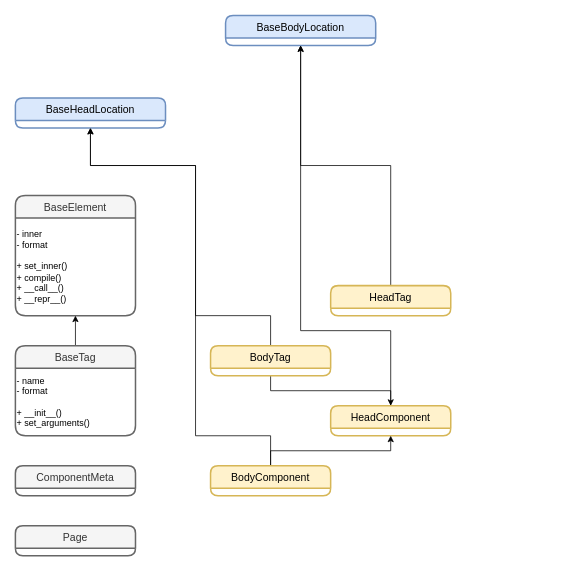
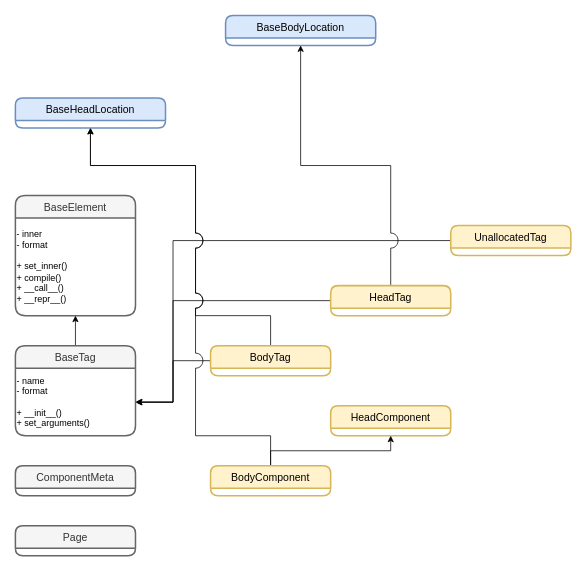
  <mxCell id="0" />
  <mxCell id="1" parent="0" />
  <mxCell id="2" value="BaseHeadLocation" style="swimlane;childLayout=stackLayout;horizontal=1;startSize=30;horizontalStack=0;rounded=1;fontSize=14;fontStyle=0;strokeWidth=2;resizeParent=0;resizeLast=1;shadow=0;dashed=0;align=center;fillColor=#dae8fc;strokeColor=#6c8ebf;" vertex="1" parent="1"><mxGeometry x="20" y="130" width="200" height="40" as="geometry" /></mxCell>
  <mxCell id="3" value="BaseBodyLocation" style="swimlane;childLayout=stackLayout;horizontal=1;startSize=30;horizontalStack=0;rounded=1;fontSize=14;fontStyle=0;strokeWidth=2;resizeParent=0;resizeLast=1;shadow=0;dashed=0;align=center;fillColor=#dae8fc;strokeColor=#6c8ebf;" vertex="1" parent="1"><mxGeometry x="300" y="20" width="200" height="40" as="geometry" /></mxCell>
  <mxCell id="4" value="ComponentMeta" style="swimlane;childLayout=stackLayout;horizontal=1;startSize=30;horizontalStack=0;rounded=1;fontSize=14;fontStyle=0;strokeWidth=2;resizeParent=0;resizeLast=1;shadow=0;dashed=0;align=center;fillColor=#f5f5f5;strokeColor=#666666;fontColor=#333333;" vertex="1" parent="1"><mxGeometry x="20" y="620" width="160" height="40" as="geometry" /></mxCell>
  <mxCell id="5" value="Page" style="swimlane;childLayout=stackLayout;horizontal=1;startSize=30;horizontalStack=0;rounded=1;fontSize=14;fontStyle=0;strokeWidth=2;resizeParent=0;resizeLast=1;shadow=0;dashed=0;align=center;fillColor=#f5f5f5;strokeColor=#666666;fontColor=#333333;" vertex="1" parent="1"><mxGeometry x="20" y="700" width="160" height="40" as="geometry" /></mxCell>
+ <mxCell id="6" style="edgeStyle=orthogonalEdgeStyle;rounded=0;jumpStyle=arc;jumpSize=20;orthogonalLoop=1;jettySize=auto;html=1;entryX=1.002;entryY=0.506;entryDx=0;entryDy=0;entryPerimeter=0;" edge="1" parent="1" source="7" target="23"><mxGeometry relative="1" as="geometry"><Array as="points"><mxPoint x="230" y="320" /><mxPoint x="230" y="536" /></Array></mxGeometry></mxCell>
+ <mxCell id="7" value="UnallocatedTag" style="swimlane;childLayout=stackLayout;horizontal=1;startSize=30;horizontalStack=0;rounded=1;fontSize=14;fontStyle=0;strokeWidth=2;resizeParent=0;resizeLast=1;shadow=0;dashed=0;align=center;fillColor=#fff2cc;strokeColor=#d6b656;" vertex="1" parent="1"><mxGeometry x="600" y="300" width="160" height="40" as="geometry" /></mxCell>
  <mxCell id="8" style="edgeStyle=orthogonalEdgeStyle;rounded=0;jumpStyle=arc;jumpSize=20;orthogonalLoop=1;jettySize=auto;html=1;entryX=0.5;entryY=1;entryDx=0;entryDy=0;" edge="1" parent="1" source="10" target="3"><mxGeometry relative="1" as="geometry"><Array as="points"><mxPoint x="520" y="220" /><mxPoint x="400" y="220" /></Array></mxGeometry></mxCell>
+ <mxCell id="9" style="edgeStyle=orthogonalEdgeStyle;rounded=0;jumpStyle=arc;jumpSize=20;orthogonalLoop=1;jettySize=auto;html=1;entryX=1.005;entryY=0.502;entryDx=0;entryDy=0;entryPerimeter=0;" edge="1" parent="1" source="10" target="23"><mxGeometry relative="1" as="geometry"><Array as="points"><mxPoint x="230" y="400" /><mxPoint x="230" y="535" /></Array></mxGeometry></mxCell>
  <mxCell id="10" value="HeadTag" style="swimlane;childLayout=stackLayout;horizontal=1;startSize=30;horizontalStack=0;rounded=1;fontSize=14;fontStyle=0;strokeWidth=2;resizeParent=0;resizeLast=1;shadow=0;dashed=0;align=center;fillColor=#fff2cc;strokeColor=#d6b656;" vertex="1" parent="1"><mxGeometry x="440" y="380" width="160" height="40" as="geometry" /></mxCell>
  <mxCell id="11" style="edgeStyle=orthogonalEdgeStyle;rounded=0;jumpStyle=arc;jumpSize=20;orthogonalLoop=1;jettySize=auto;html=1;entryX=0.5;entryY=1;entryDx=0;entryDy=0;" edge="1" parent="1" source="13" target="2"><mxGeometry relative="1" as="geometry"><Array as="points"><mxPoint x="360" y="420" /><mxPoint x="260" y="420" /><mxPoint x="260" y="220" /><mxPoint x="120" y="220" /></Array></mxGeometry></mxCell>
- <mxCell id="12" style="edgeStyle=orthogonalEdgeStyle;rounded=0;jumpStyle=arc;jumpSize=20;orthogonalLoop=1;jettySize=auto;html=1;" edge="1" parent="1" source="13" target="15"><mxGeometry relative="1" as="geometry" /></mxCell>
+ <mxCell id="12" style="edgeStyle=orthogonalEdgeStyle;rounded=0;jumpStyle=arc;jumpSize=20;orthogonalLoop=1;jettySize=auto;html=1;" edge="1" parent="1" source="13" target="23"><mxGeometry relative="1" as="geometry" /></mxCell>
  <mxCell id="13" value="BodyTag" style="swimlane;childLayout=stackLayout;horizontal=1;startSize=30;horizontalStack=0;rounded=1;fontSize=14;fontStyle=0;strokeWidth=2;resizeParent=0;resizeLast=1;shadow=0;dashed=0;align=center;fillColor=#fff2cc;strokeColor=#d6b656;" vertex="1" parent="1"><mxGeometry x="280" y="460" width="160" height="40" as="geometry" /></mxCell>
- <mxCell id="14" style="edgeStyle=orthogonalEdgeStyle;rounded=0;jumpStyle=arc;jumpSize=20;orthogonalLoop=1;jettySize=auto;html=1;entryX=0.5;entryY=1;entryDx=0;entryDy=0;" edge="1" parent="1" source="15" target="3"><mxGeometry relative="1" as="geometry"><Array as="points"><mxPoint x="520" y="440" /><mxPoint x="400" y="440" /></Array></mxGeometry></mxCell>
  <mxCell id="15" value="HeadComponent" style="swimlane;childLayout=stackLayout;horizontal=1;startSize=30;horizontalStack=0;rounded=1;fontSize=14;fontStyle=0;strokeWidth=2;resizeParent=0;resizeLast=1;shadow=0;dashed=0;align=center;fillColor=#fff2cc;strokeColor=#d6b656;" vertex="1" parent="1"><mxGeometry x="440" y="540" width="160" height="40" as="geometry" /></mxCell>
  <mxCell id="16" style="edgeStyle=orthogonalEdgeStyle;rounded=0;jumpStyle=arc;jumpSize=20;orthogonalLoop=1;jettySize=auto;html=1;entryX=0.5;entryY=1;entryDx=0;entryDy=0;" edge="1" parent="1" source="18" target="2"><mxGeometry relative="1" as="geometry"><Array as="points"><mxPoint x="360" y="580" /><mxPoint x="260" y="580" /><mxPoint x="260" y="220" /><mxPoint x="120" y="220" /></Array></mxGeometry></mxCell>
  <mxCell id="17" style="edgeStyle=orthogonalEdgeStyle;rounded=0;jumpStyle=arc;jumpSize=20;orthogonalLoop=1;jettySize=auto;html=1;" edge="1" parent="1" source="18" target="15"><mxGeometry relative="1" as="geometry" /></mxCell>
  <mxCell id="18" value="BodyComponent" style="swimlane;childLayout=stackLayout;horizontal=1;startSize=30;horizontalStack=0;rounded=1;fontSize=14;fontStyle=0;strokeWidth=2;resizeParent=0;resizeLast=1;shadow=0;dashed=0;align=center;fillColor=#fff2cc;strokeColor=#d6b656;" vertex="1" parent="1"><mxGeometry x="280" y="620" width="160" height="40" as="geometry" /></mxCell>
  <mxCell id="19" value="BaseElement" style="swimlane;childLayout=stackLayout;horizontal=1;startSize=30;horizontalStack=0;rounded=1;fontSize=14;fontStyle=0;strokeWidth=2;resizeParent=0;resizeLast=1;shadow=0;dashed=0;align=center;fillColor=#f5f5f5;strokeColor=#666666;fontColor=#333333;" vertex="1" parent="1"><mxGeometry x="20" y="260" width="160" height="160" as="geometry" /></mxCell>
  <mxCell id="20" value="&lt;span&gt;- inner&lt;/span&gt;&lt;br style=&quot;padding: 0px ; margin: 0px&quot;&gt;&lt;span&gt;- format&lt;/span&gt;&lt;br style=&quot;padding: 0px ; margin: 0px&quot;&gt;&lt;br style=&quot;padding: 0px ; margin: 0px&quot;&gt;&lt;span&gt;+ set_inner()&lt;/span&gt;&lt;br style=&quot;padding: 0px ; margin: 0px&quot;&gt;&lt;span&gt;+ compile()&lt;/span&gt;&lt;br style=&quot;padding: 0px ; margin: 0px&quot;&gt;&lt;span&gt;+ __call__()&lt;/span&gt;&lt;br style=&quot;padding: 0px ; margin: 0px&quot;&gt;&lt;span&gt;+ __repr__()&lt;/span&gt;" style="text;html=1;align=left;verticalAlign=middle;resizable=0;points=[];autosize=1;" vertex="1" parent="19"><mxGeometry y="30" width="160" height="130" as="geometry" /></mxCell>
  <mxCell id="21" style="edgeStyle=orthogonalEdgeStyle;rounded=0;jumpStyle=arc;jumpSize=20;orthogonalLoop=1;jettySize=auto;html=1;" edge="1" parent="1" source="22" target="20"><mxGeometry relative="1" as="geometry" /></mxCell>
  <mxCell id="22" value="BaseTag" style="swimlane;childLayout=stackLayout;horizontal=1;startSize=30;horizontalStack=0;rounded=1;fontSize=14;fontStyle=0;strokeWidth=2;resizeParent=0;resizeLast=1;shadow=0;dashed=0;align=center;fillColor=#f5f5f5;strokeColor=#666666;fontColor=#333333;" vertex="1" parent="1"><mxGeometry x="20" y="460" width="160" height="120" as="geometry" /></mxCell>
  <mxCell id="23" value="&lt;span&gt;- name&lt;/span&gt;&lt;br style=&quot;padding: 0px ; margin: 0px&quot;&gt;&lt;span&gt;- format&lt;/span&gt;&lt;br style=&quot;padding: 0px ; margin: 0px&quot;&gt;&lt;br style=&quot;padding: 0px ; margin: 0px&quot;&gt;&lt;span&gt;+&amp;nbsp;__init__()&lt;/span&gt;&lt;br style=&quot;padding: 0px ; margin: 0px&quot;&gt;&lt;span&gt;+ set_arguments()&lt;/span&gt;" style="text;html=1;align=left;verticalAlign=middle;resizable=0;points=[];autosize=1;" vertex="1" parent="22"><mxGeometry y="30" width="160" height="90" as="geometry" /></mxCell>
